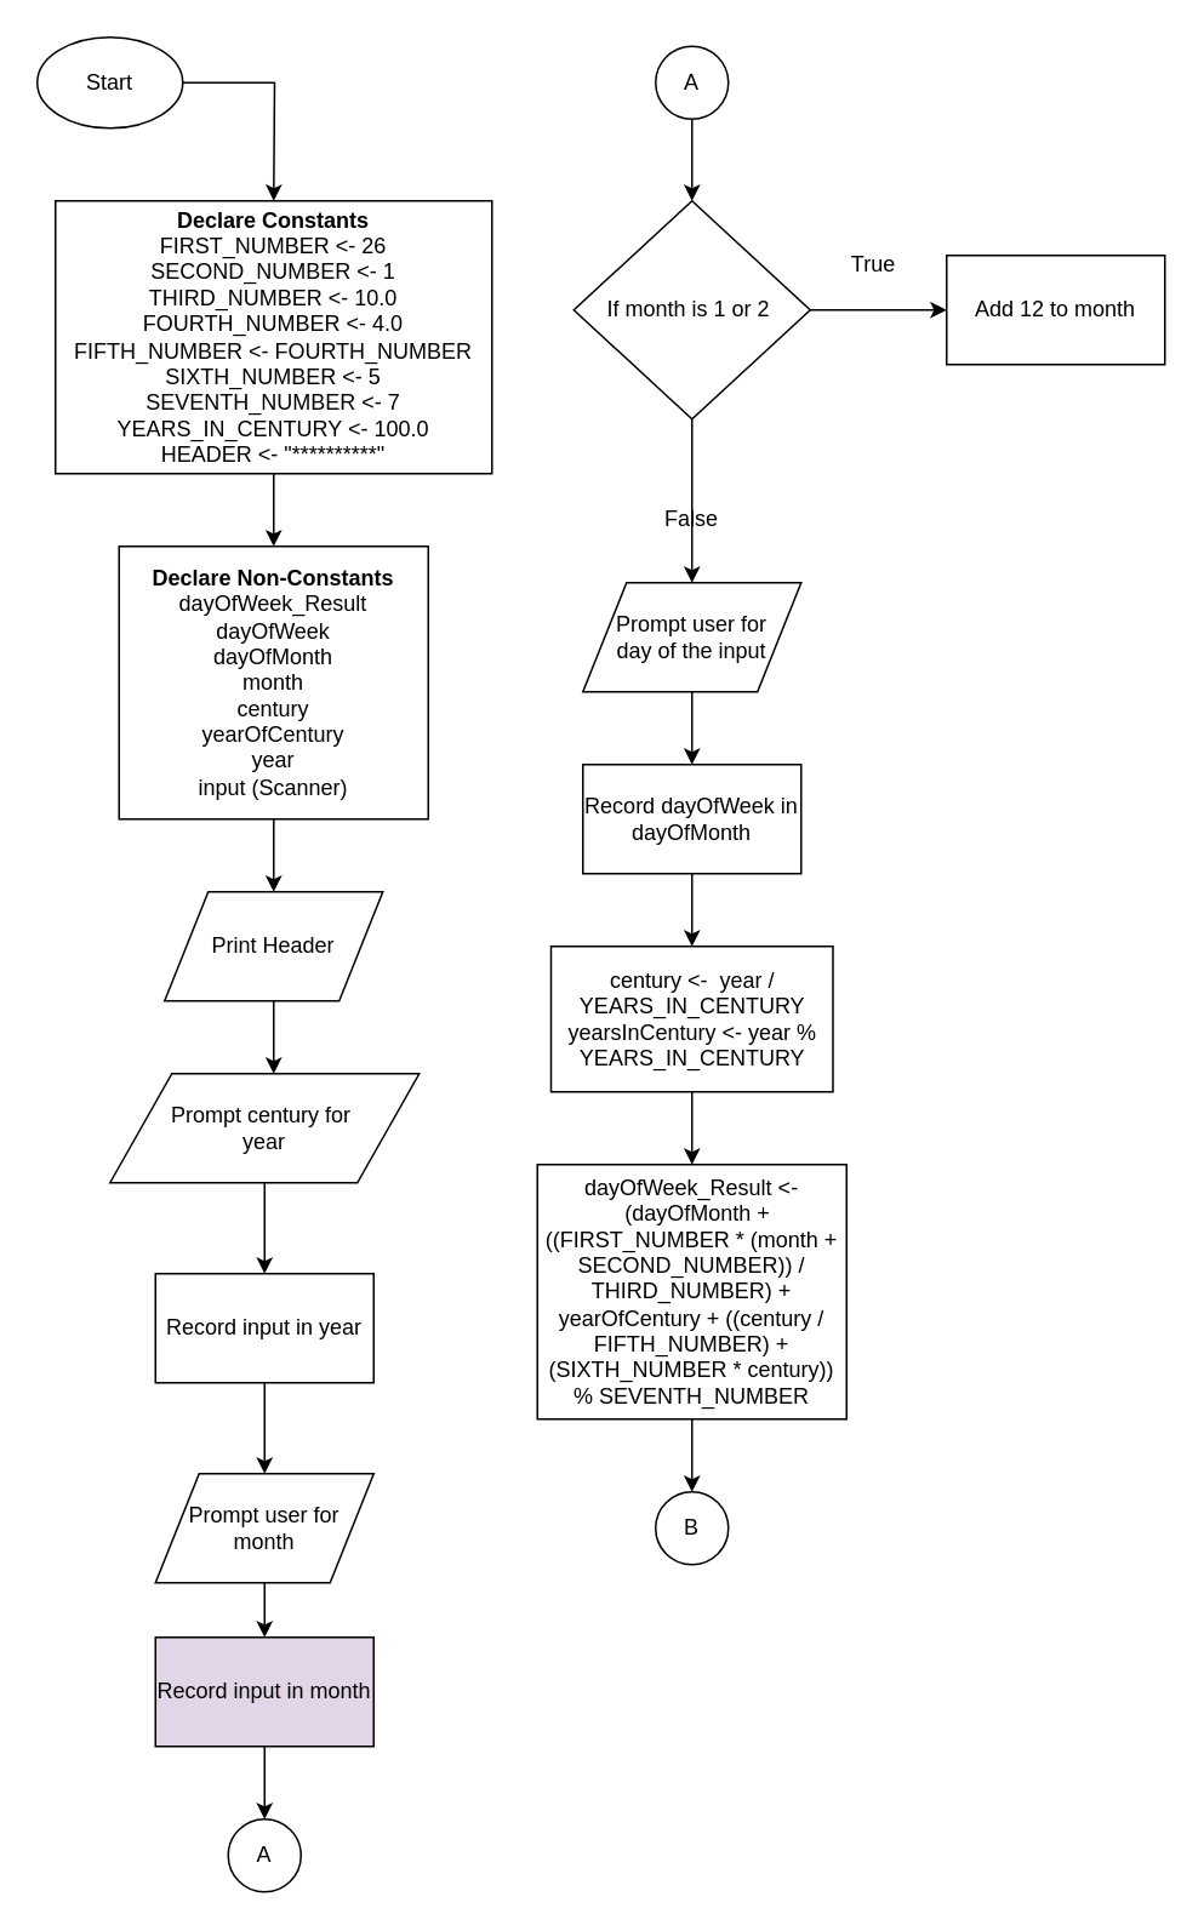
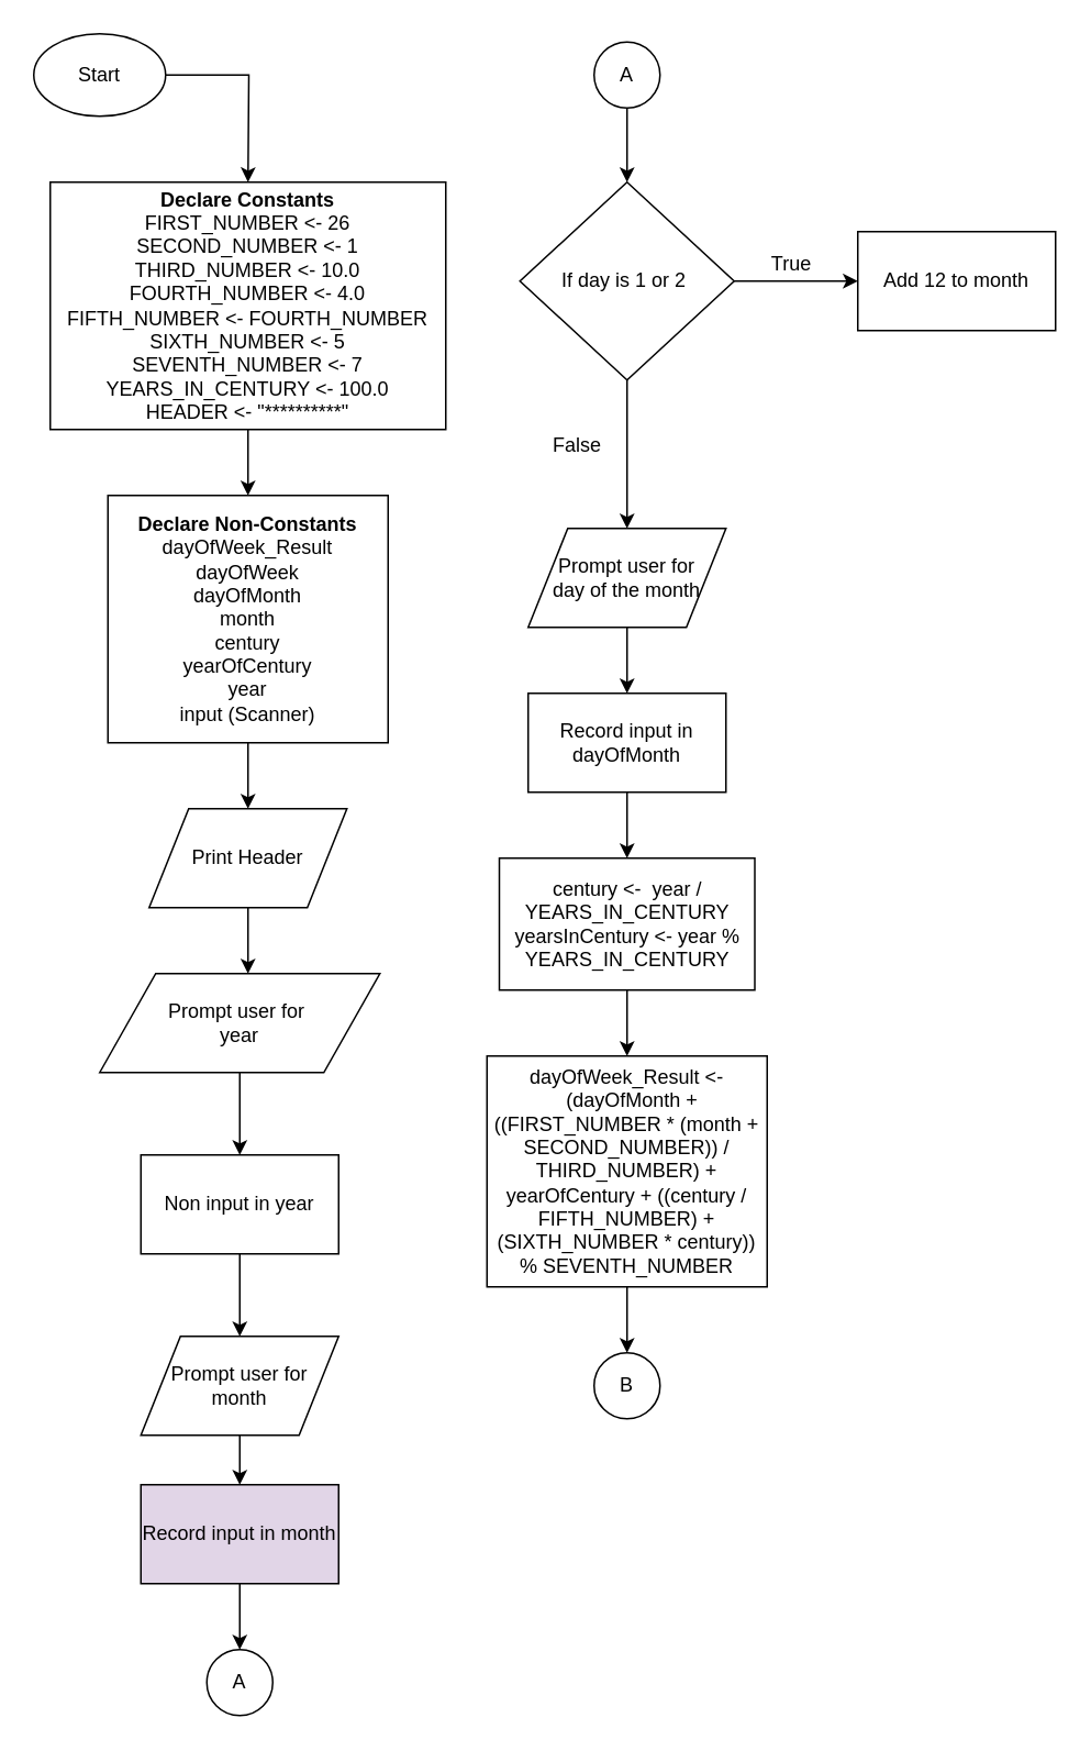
  <mxCell id="0" />
  <mxCell id="1" parent="0" />
  <mxCell id="2" style="edgeStyle=orthogonalEdgeStyle;rounded=0;orthogonalLoop=1;jettySize=auto;html=1;" edge="1" parent="1" source="3"><mxGeometry relative="1" as="geometry"><mxPoint x="150" y="110" as="targetPoint" /></mxGeometry></mxCell>
  <mxCell id="3" value="Start" style="ellipse;whiteSpace=wrap;html=1;" vertex="1" parent="1"><mxGeometry x="20" y="20" width="80" height="50" as="geometry" /></mxCell>
  <mxCell id="4" style="edgeStyle=orthogonalEdgeStyle;rounded=0;orthogonalLoop=1;jettySize=auto;html=1;" edge="1" parent="1" source="5"><mxGeometry relative="1" as="geometry"><mxPoint x="150" y="300" as="targetPoint" /></mxGeometry></mxCell>
  <mxCell id="5" value="&lt;b&gt;Declare Constants&lt;br&gt;&lt;/b&gt;FIRST_NUMBER &amp;lt;- 26&lt;br&gt;SECOND_NUMBER &amp;lt;- 1&lt;br&gt;THIRD_NUMBER &amp;lt;- 10.0&lt;br&gt;FOURTH_NUMBER &amp;lt;- 4.0&lt;br&gt;FIFTH_NUMBER &amp;lt;- FOURTH_NUMBER&lt;br&gt;SIXTH_NUMBER &amp;lt;- 5&lt;br&gt;SEVENTH_NUMBER &amp;lt;- 7&lt;br&gt;YEARS_IN_CENTURY &amp;lt;- 100.0&lt;br&gt;HEADER &amp;lt;- &quot;**********&quot;" style="rounded=0;whiteSpace=wrap;html=1;" vertex="1" parent="1"><mxGeometry x="30" y="110" width="240" height="150" as="geometry" /></mxCell>
  <mxCell id="6" style="edgeStyle=orthogonalEdgeStyle;rounded=0;orthogonalLoop=1;jettySize=auto;html=1;" edge="1" parent="1" source="7"><mxGeometry relative="1" as="geometry"><mxPoint x="150" y="490" as="targetPoint" /></mxGeometry></mxCell>
  <mxCell id="7" value="&lt;b&gt;Declare Non-Constants&lt;/b&gt;&lt;br&gt;dayOfWeek_Result&lt;br&gt;dayOfWeek&lt;br&gt;dayOfMonth&lt;br&gt;month&lt;br&gt;century&lt;br&gt;yearOfCentury&lt;br&gt;year&lt;br&gt;input (Scanner)" style="rounded=0;whiteSpace=wrap;html=1;" vertex="1" parent="1"><mxGeometry x="65" y="300" width="170" height="150" as="geometry" /></mxCell>
  <mxCell id="8" style="edgeStyle=orthogonalEdgeStyle;rounded=0;orthogonalLoop=1;jettySize=auto;html=1;" edge="1" parent="1" source="9"><mxGeometry relative="1" as="geometry"><mxPoint x="150" y="590" as="targetPoint" /></mxGeometry></mxCell>
  <mxCell id="9" value="Print Header" style="shape=parallelogram;perimeter=parallelogramPerimeter;whiteSpace=wrap;html=1;" vertex="1" parent="1"><mxGeometry x="90" y="490" width="120" height="60" as="geometry" /></mxCell>
  <mxCell id="10" style="edgeStyle=orthogonalEdgeStyle;rounded=0;orthogonalLoop=1;jettySize=auto;html=1;" edge="1" parent="1" source="11"><mxGeometry relative="1" as="geometry"><mxPoint x="145" y="700" as="targetPoint" /></mxGeometry></mxCell>
- <mxCell id="11" value="Prompt century for&amp;nbsp;&lt;br&gt;year" style="shape=parallelogram;perimeter=parallelogramPerimeter;whiteSpace=wrap;html=1;" vertex="1" parent="1"><mxGeometry x="60" y="590" width="170" height="60" as="geometry" /></mxCell>
+ <mxCell id="11" value="Prompt user for&amp;nbsp;&lt;br&gt;year" style="shape=parallelogram;perimeter=parallelogramPerimeter;whiteSpace=wrap;html=1;" vertex="1" parent="1"><mxGeometry x="60" y="590" width="170" height="60" as="geometry" /></mxCell>
  <mxCell id="12" style="edgeStyle=orthogonalEdgeStyle;rounded=0;orthogonalLoop=1;jettySize=auto;html=1;" edge="1" parent="1" source="13"><mxGeometry relative="1" as="geometry"><mxPoint x="145" y="810" as="targetPoint" /></mxGeometry></mxCell>
- <mxCell id="13" value="Record input in year" style="rounded=0;whiteSpace=wrap;html=1;" vertex="1" parent="1"><mxGeometry x="85" y="700" width="120" height="60" as="geometry" /></mxCell>
+ <mxCell id="13" value="Non input in year" style="rounded=0;whiteSpace=wrap;html=1;" vertex="1" parent="1"><mxGeometry x="85" y="700" width="120" height="60" as="geometry" /></mxCell>
  <mxCell id="14" style="edgeStyle=orthogonalEdgeStyle;rounded=0;orthogonalLoop=1;jettySize=auto;html=1;" edge="1" parent="1" source="15"><mxGeometry relative="1" as="geometry"><mxPoint x="145" y="900" as="targetPoint" /></mxGeometry></mxCell>
  <mxCell id="15" value="Prompt user for&lt;br&gt;month" style="shape=parallelogram;perimeter=parallelogramPerimeter;whiteSpace=wrap;html=1;" vertex="1" parent="1"><mxGeometry x="85" y="810" width="120" height="60" as="geometry" /></mxCell>
  <mxCell id="16" style="edgeStyle=orthogonalEdgeStyle;rounded=0;orthogonalLoop=1;jettySize=auto;html=1;" edge="1" parent="1" source="17"><mxGeometry relative="1" as="geometry"><mxPoint x="145" y="1000" as="targetPoint" /></mxGeometry></mxCell>
  <mxCell id="17" value="Record input in month" style="rounded=0;whiteSpace=wrap;html=1;fillColor=#e1d5e7;" vertex="1" parent="1"><mxGeometry x="85" y="900" width="120" height="60" as="geometry" /></mxCell>
  <mxCell id="18" value="A" style="ellipse;whiteSpace=wrap;html=1;aspect=fixed;" vertex="1" parent="1"><mxGeometry x="125" y="1000" width="40" height="40" as="geometry" /></mxCell>
  <mxCell id="19" style="edgeStyle=orthogonalEdgeStyle;rounded=0;orthogonalLoop=1;jettySize=auto;html=1;" edge="1" parent="1" source="20"><mxGeometry relative="1" as="geometry"><mxPoint x="380" y="110" as="targetPoint" /></mxGeometry></mxCell>
  <mxCell id="20" value="A" style="ellipse;whiteSpace=wrap;html=1;aspect=fixed;" vertex="1" parent="1"><mxGeometry x="360" y="25" width="40" height="40" as="geometry" /></mxCell>
  <mxCell id="21" style="edgeStyle=orthogonalEdgeStyle;rounded=0;orthogonalLoop=1;jettySize=auto;html=1;" edge="1" parent="1" source="23"><mxGeometry relative="1" as="geometry"><mxPoint x="520" y="170" as="targetPoint" /></mxGeometry></mxCell>
  <mxCell id="22" style="edgeStyle=orthogonalEdgeStyle;rounded=0;orthogonalLoop=1;jettySize=auto;html=1;" edge="1" parent="1" source="23"><mxGeometry relative="1" as="geometry"><mxPoint x="380" y="320" as="targetPoint" /></mxGeometry></mxCell>
- <mxCell id="23" value="If month is 1 or 2&amp;nbsp;" style="rhombus;whiteSpace=wrap;html=1;" vertex="1" parent="1"><mxGeometry x="315" y="110" width="130" height="120" as="geometry" /></mxCell>
- <mxCell id="24" value="True" style="text;html=1;strokeColor=none;fillColor=none;align=center;verticalAlign=middle;whiteSpace=wrap;rounded=0;" vertex="1" parent="1"><mxGeometry x="460" y="135" width="40" height="20" as="geometry" /></mxCell>
- <mxCell id="25" value="False" style="text;html=1;strokeColor=none;fillColor=none;align=center;verticalAlign=middle;whiteSpace=wrap;rounded=0;" vertex="1" parent="1"><mxGeometry x="360" y="275" width="40" height="20" as="geometry" /></mxCell>
+ <mxCell id="23" value="If day is 1 or 2&amp;nbsp;" style="rhombus;whiteSpace=wrap;html=1;" vertex="1" parent="1"><mxGeometry x="315" y="110" width="130" height="120" as="geometry" /></mxCell>
+ <mxCell id="24" value="True" style="text;html=1;strokeColor=none;fillColor=none;align=center;verticalAlign=middle;whiteSpace=wrap;rounded=0;" vertex="1" parent="1"><mxGeometry x="460" y="150" width="40" height="20" as="geometry" /></mxCell>
+ <mxCell id="25" value="False" style="text;html=1;strokeColor=none;fillColor=none;align=center;verticalAlign=middle;whiteSpace=wrap;rounded=0;" vertex="1" parent="1"><mxGeometry x="330" y="260" width="40" height="20" as="geometry" /></mxCell>
  <mxCell id="26" value="Add 12 to month" style="rounded=0;whiteSpace=wrap;html=1;" vertex="1" parent="1"><mxGeometry x="520" y="140" width="120" height="60" as="geometry" /></mxCell>
  <mxCell id="27" style="edgeStyle=orthogonalEdgeStyle;rounded=0;orthogonalLoop=1;jettySize=auto;html=1;" edge="1" parent="1" source="28"><mxGeometry relative="1" as="geometry"><mxPoint x="380" y="420" as="targetPoint" /></mxGeometry></mxCell>
- <mxCell id="28" value="Prompt user for&lt;br&gt;day of the input" style="shape=parallelogram;perimeter=parallelogramPerimeter;whiteSpace=wrap;html=1;" vertex="1" parent="1"><mxGeometry x="320" y="320" width="120" height="60" as="geometry" /></mxCell>
+ <mxCell id="28" value="Prompt user for&lt;br&gt;day of the month" style="shape=parallelogram;perimeter=parallelogramPerimeter;whiteSpace=wrap;html=1;" vertex="1" parent="1"><mxGeometry x="320" y="320" width="120" height="60" as="geometry" /></mxCell>
  <mxCell id="29" style="edgeStyle=orthogonalEdgeStyle;rounded=0;orthogonalLoop=1;jettySize=auto;html=1;" edge="1" parent="1" source="30"><mxGeometry relative="1" as="geometry"><mxPoint x="380" y="520" as="targetPoint" /></mxGeometry></mxCell>
- <mxCell id="30" value="Record dayOfWeek in dayOfMonth" style="rounded=0;whiteSpace=wrap;html=1;" vertex="1" parent="1"><mxGeometry x="320" y="420" width="120" height="60" as="geometry" /></mxCell>
+ <mxCell id="30" value="Record input in dayOfMonth" style="rounded=0;whiteSpace=wrap;html=1;" vertex="1" parent="1"><mxGeometry x="320" y="420" width="120" height="60" as="geometry" /></mxCell>
  <mxCell id="31" style="edgeStyle=orthogonalEdgeStyle;rounded=0;orthogonalLoop=1;jettySize=auto;html=1;" edge="1" parent="1" source="32"><mxGeometry relative="1" as="geometry"><mxPoint x="380" y="640" as="targetPoint" /></mxGeometry></mxCell>
  <mxCell id="32" value="century &amp;lt;-&amp;nbsp; year / YEARS_IN_CENTURY&lt;br&gt;yearsInCentury &amp;lt;- year % YEARS_IN_CENTURY" style="rounded=0;whiteSpace=wrap;html=1;" vertex="1" parent="1"><mxGeometry x="302.5" y="520" width="155" height="80" as="geometry" /></mxCell>
  <mxCell id="33" style="edgeStyle=orthogonalEdgeStyle;rounded=0;orthogonalLoop=1;jettySize=auto;html=1;" edge="1" parent="1" source="34"><mxGeometry relative="1" as="geometry"><mxPoint x="380" y="820" as="targetPoint" /></mxGeometry></mxCell>
  <mxCell id="34" value="dayOfWeek_Result &amp;lt;-&amp;nbsp;&amp;nbsp;(dayOfMonth + ((FIRST_NUMBER * (month + SECOND_NUMBER)) / THIRD_NUMBER) + yearOfCentury + ((century / FIFTH_NUMBER) + (SIXTH_NUMBER * century)) % SEVENTH_NUMBER" style="rounded=0;whiteSpace=wrap;html=1;" vertex="1" parent="1"><mxGeometry x="295" y="640" width="170" height="140" as="geometry" /></mxCell>
  <mxCell id="35" value="B" style="ellipse;whiteSpace=wrap;html=1;aspect=fixed;" vertex="1" parent="1"><mxGeometry x="360" y="820" width="40" height="40" as="geometry" /></mxCell>
